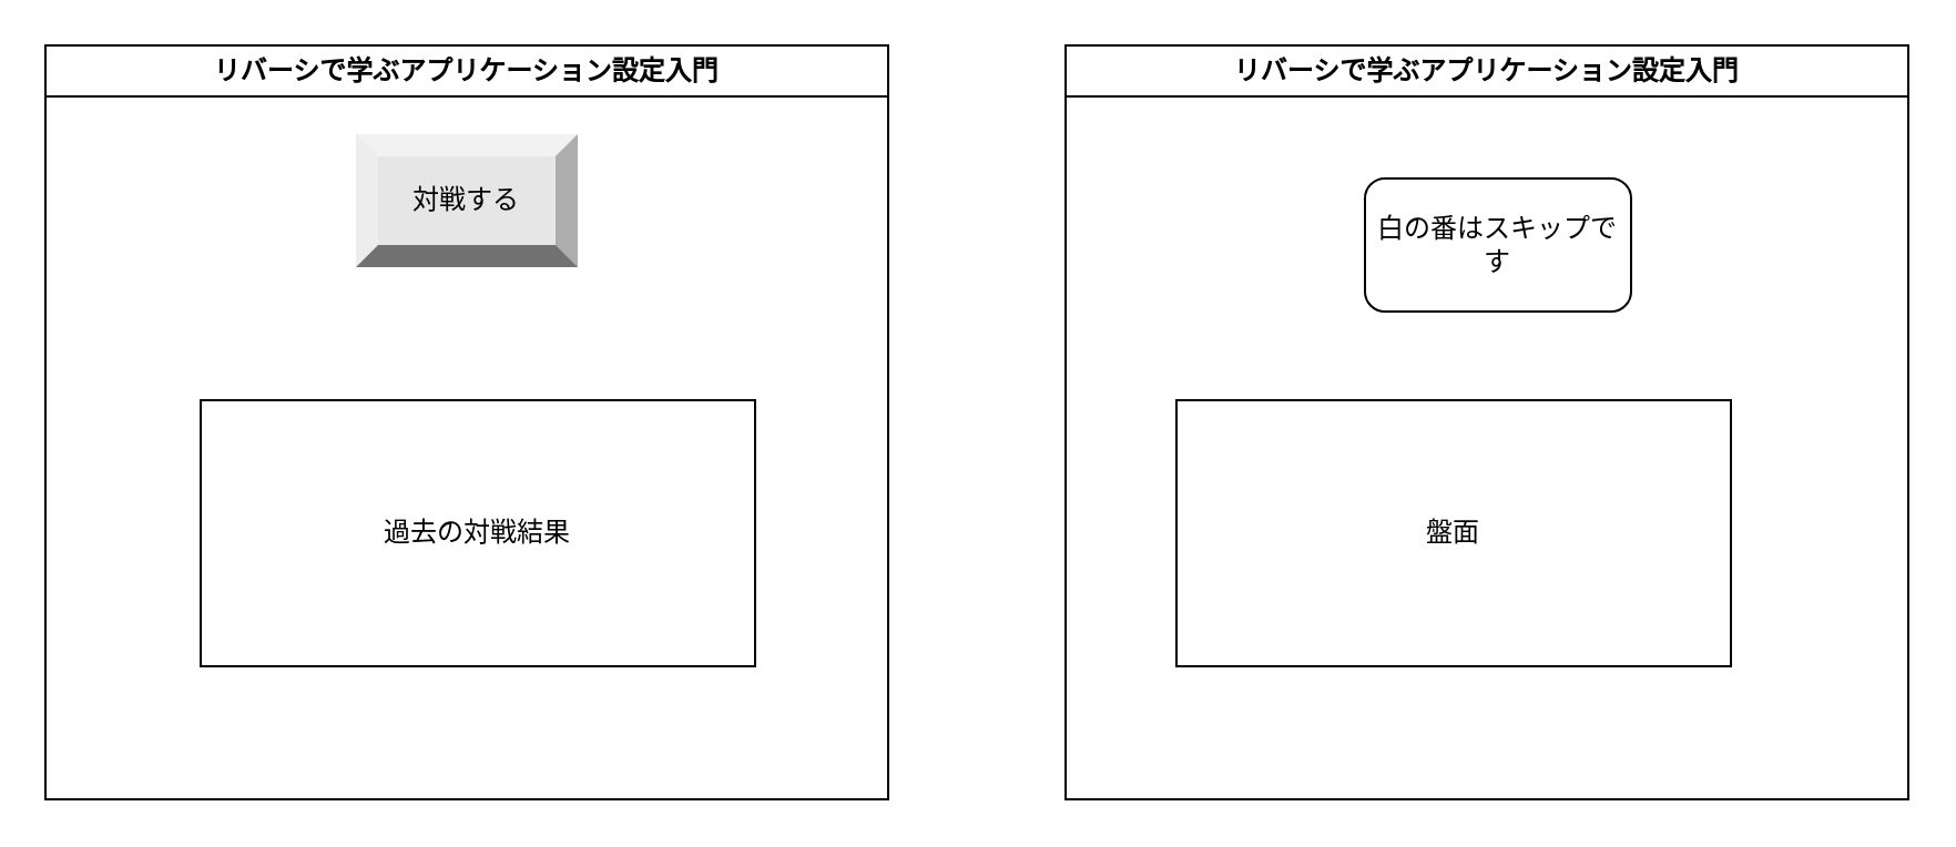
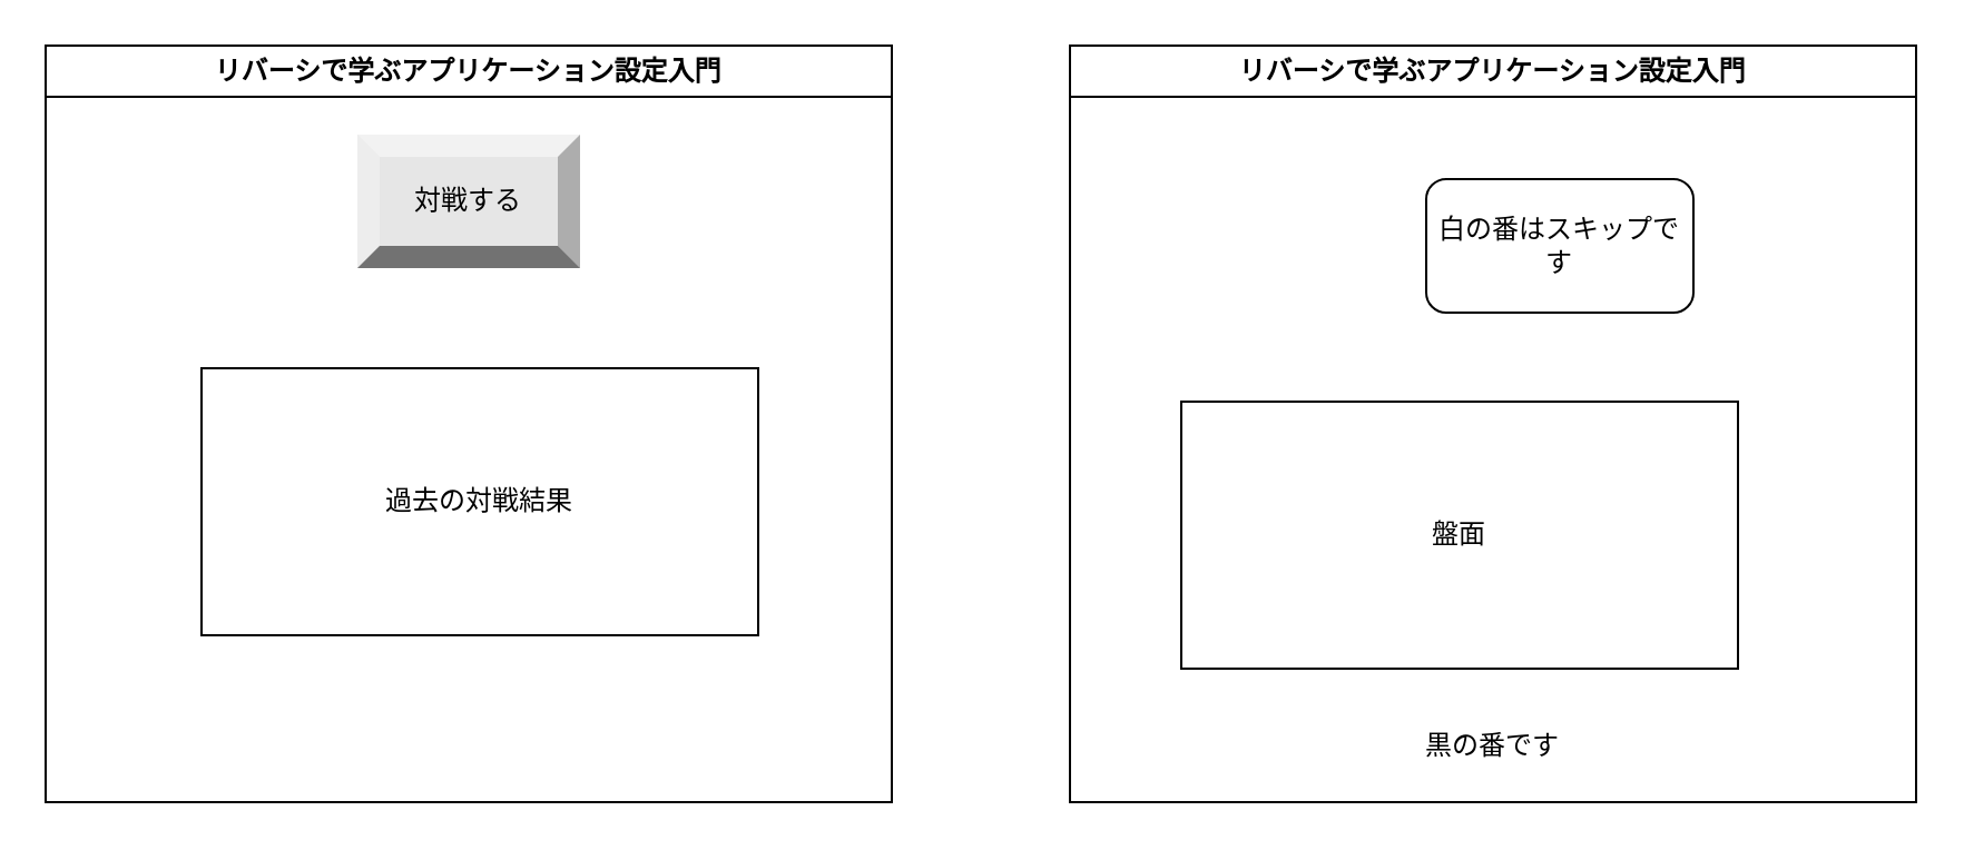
  <mxCell id="0" />
  <mxCell id="1" parent="0" />
  <mxCell id="2" value="リバーシで学ぶアプリケーション設定入門" style="swimlane;whiteSpace=wrap;html=1;" vertex="1" parent="1"><mxGeometry x="20" y="20" width="380" height="340" as="geometry" /></mxCell>
  <mxCell id="3" value="対戦する" style="labelPosition=center;verticalLabelPosition=middle;align=center;html=1;shape=mxgraph.basic.shaded_button;dx=10;fillColor=#E6E6E6;strokeColor=none;whiteSpace=wrap;" vertex="1" parent="2"><mxGeometry x="140" y="40" width="100" height="60" as="geometry" /></mxCell>
- <mxCell id="4" value="過去の対戦結果" style="rounded=0;whiteSpace=wrap;html=1;fillColor=none;" vertex="1" parent="2"><mxGeometry x="70" y="160" width="250" height="120" as="geometry" /></mxCell>
+ <mxCell id="4" value="過去の対戦結果" style="rounded=0;whiteSpace=wrap;html=1;fillColor=none;" vertex="1" parent="2"><mxGeometry x="70" y="145" width="250" height="120" as="geometry" /></mxCell>
  <mxCell id="5" value="リバーシで学ぶアプリケーション設定入門" style="swimlane;whiteSpace=wrap;html=1;" vertex="1" parent="1"><mxGeometry x="480" y="20" width="380" height="340" as="geometry" /></mxCell>
  <mxCell id="6" value="盤面" style="rounded=0;whiteSpace=wrap;html=1;fillColor=none;" vertex="1" parent="5"><mxGeometry x="50" y="160" width="250" height="120" as="geometry" /></mxCell>
- <mxCell id="7" value="白の番はスキップです" style="rounded=1;whiteSpace=wrap;html=1;fillColor=none;" vertex="1" parent="5"><mxGeometry x="135" y="60" width="120" height="60" as="geometry" /></mxCell>
+ <mxCell id="7" value="白の番はスキップです" style="rounded=1;whiteSpace=wrap;html=1;fillColor=none;" vertex="1" parent="5"><mxGeometry x="160" y="60" width="120" height="60" as="geometry" /></mxCell>
+ <mxCell id="8" value="黒の番です" style="text;html=1;strokeColor=none;fillColor=none;align=center;verticalAlign=middle;whiteSpace=wrap;rounded=0;" vertex="1" parent="5"><mxGeometry x="140" y="300" width="100" height="30" as="geometry" /></mxCell>
